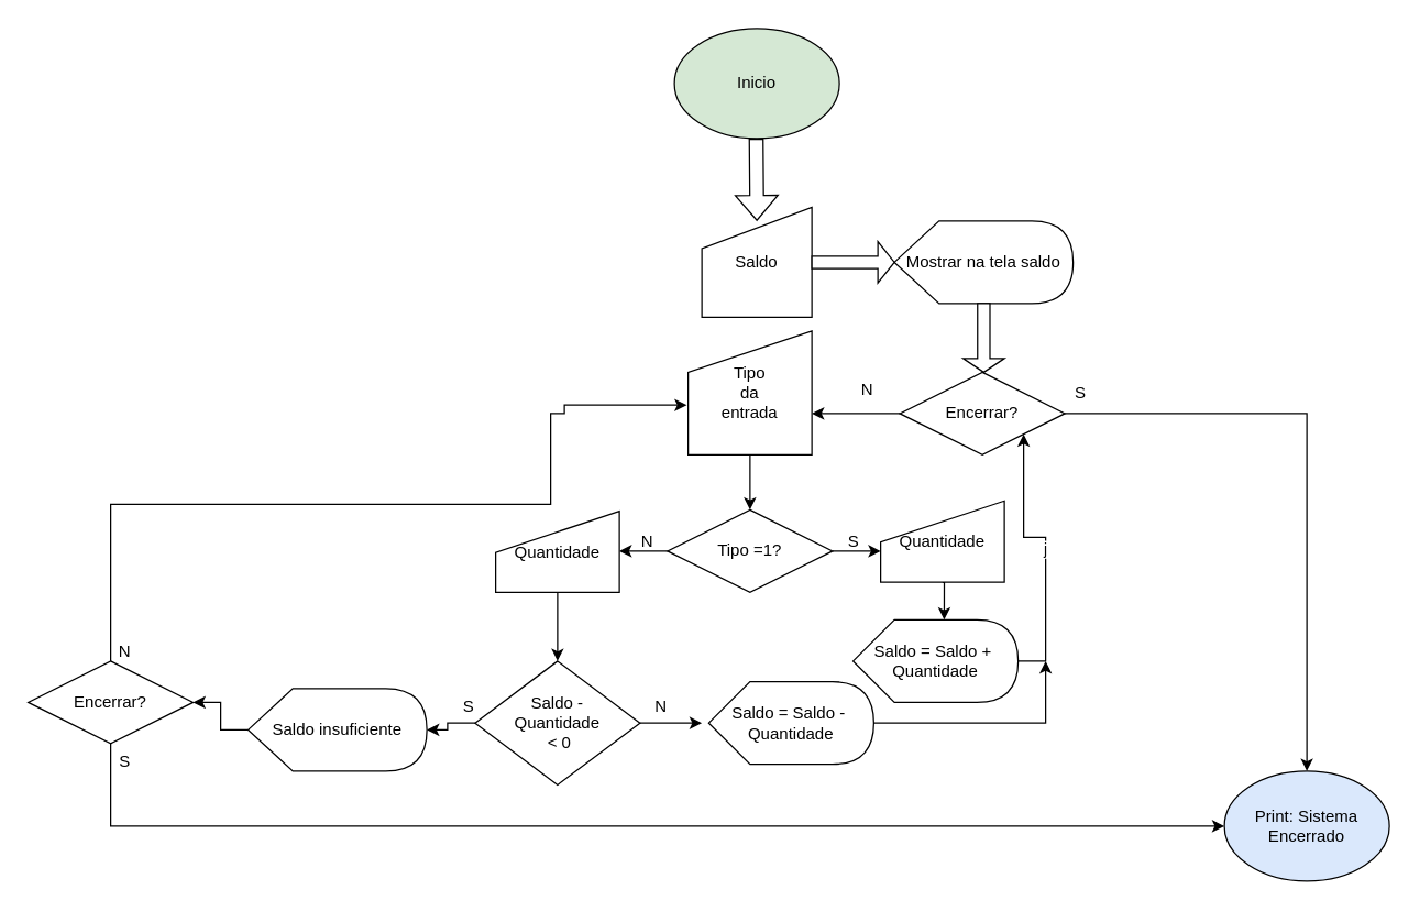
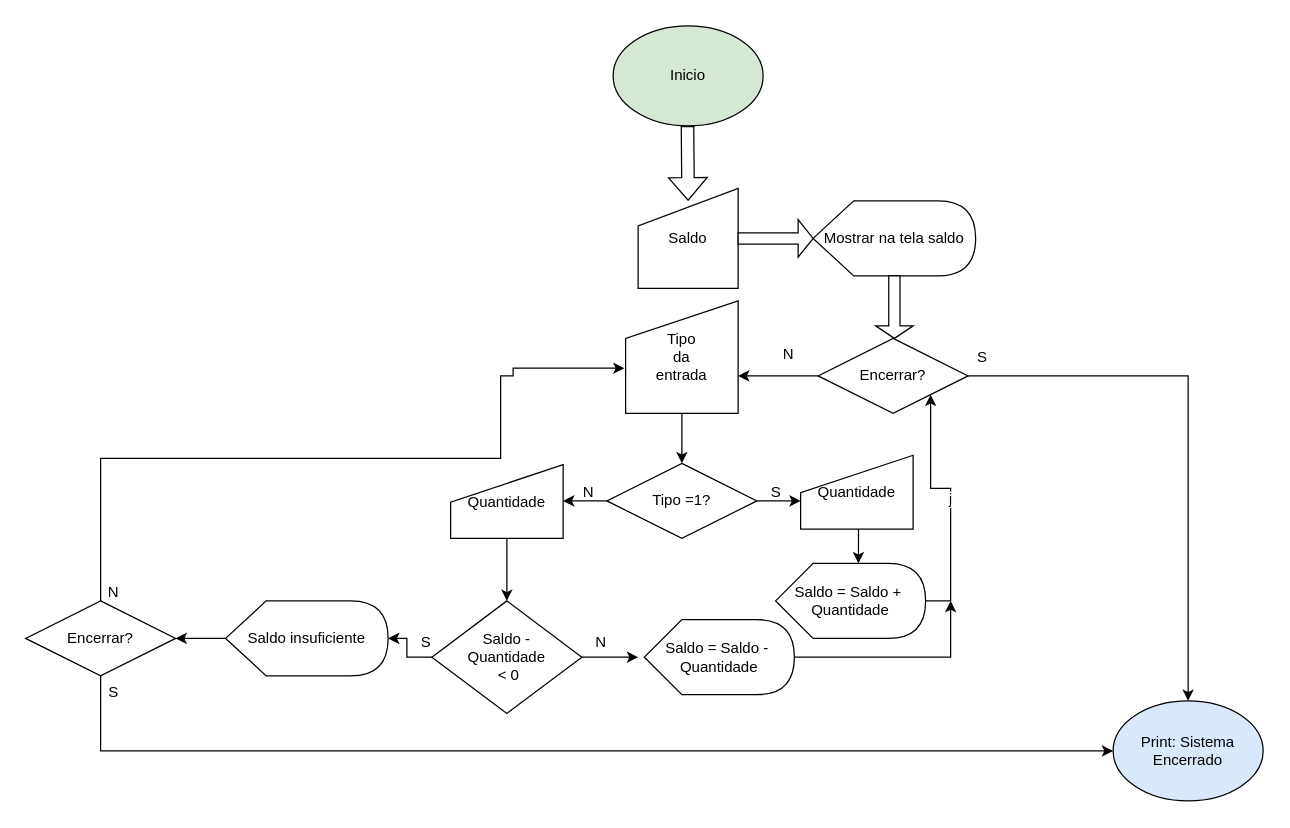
  <mxCell id="0" />
  <mxCell id="1" parent="0" />
  <mxCell id="2" value="Inicio" style="ellipse;whiteSpace=wrap;html=1;fillColor=#d5e8d4;" vertex="1" parent="1"><mxGeometry x="490" y="20" width="120" height="80" as="geometry" /></mxCell>
  <mxCell id="3" value="" style="shape=flexArrow;endArrow=classic;html=1;rounded=0;width=10;endSize=5.69;" edge="1" parent="1"><mxGeometry width="50" height="50" relative="1" as="geometry"><mxPoint x="549.5" y="100" as="sourcePoint" /><mxPoint x="550" y="160" as="targetPoint" /><Array as="points" /></mxGeometry></mxCell>
  <mxCell id="4" value="Saldo" style="shape=manualInput;whiteSpace=wrap;html=1;" vertex="1" parent="1"><mxGeometry x="510" y="150" width="80" height="80" as="geometry" /></mxCell>
  <mxCell id="5" value="Mostrar na tela saldo" style="shape=display;whiteSpace=wrap;html=1;" vertex="1" parent="1"><mxGeometry x="650" y="160" width="130" height="60" as="geometry" /></mxCell>
  <mxCell id="6" value="" style="shape=singleArrow;whiteSpace=wrap;html=1;" vertex="1" parent="1"><mxGeometry x="590" y="175" width="60" height="30" as="geometry" /></mxCell>
  <mxCell id="7" style="edgeStyle=orthogonalEdgeStyle;rounded=0;orthogonalLoop=1;jettySize=auto;html=1;exitX=1;exitY=0.5;exitDx=0;exitDy=0;" edge="1" parent="1" source="9" target="11"><mxGeometry relative="1" as="geometry"><mxPoint x="1130" y="300" as="targetPoint" /></mxGeometry></mxCell>
  <mxCell id="8" style="edgeStyle=orthogonalEdgeStyle;rounded=0;orthogonalLoop=1;jettySize=auto;html=1;exitX=0;exitY=0.5;exitDx=0;exitDy=0;" edge="1" parent="1" source="9"><mxGeometry relative="1" as="geometry"><mxPoint x="590" y="300" as="targetPoint" /></mxGeometry></mxCell>
  <mxCell id="9" value="Encerrar?&lt;br&gt;" style="shape=rhombus;perimeter=rhombusPerimeter;whiteSpace=wrap;html=1;align=center;" vertex="1" parent="1"><mxGeometry x="654" y="270" width="120" height="60" as="geometry" /></mxCell>
  <mxCell id="10" value="" style="shape=singleArrow;direction=south;whiteSpace=wrap;html=1;" vertex="1" parent="1"><mxGeometry x="700" y="220" width="30" height="50" as="geometry" /></mxCell>
  <mxCell id="11" value="Print: Sistema&lt;br&gt;Encerrado&lt;br&gt;" style="ellipse;whiteSpace=wrap;html=1;fillColor=#dae8fc;" vertex="1" parent="1"><mxGeometry x="890" y="560" width="120" height="80" as="geometry" /></mxCell>
  <mxCell id="12" value="S" style="text;html=1;align=center;verticalAlign=middle;resizable=0;points=[];autosize=1;strokeColor=none;fillColor=none;" vertex="1" parent="1"><mxGeometry x="770" y="270" width="30" height="30" as="geometry" /></mxCell>
  <mxCell id="13" value="N" style="text;html=1;align=center;verticalAlign=middle;resizable=0;points=[];autosize=1;strokeColor=none;fillColor=none;" vertex="1" parent="1"><mxGeometry x="615" y="268" width="30" height="30" as="geometry" /></mxCell>
  <mxCell id="14" style="edgeStyle=orthogonalEdgeStyle;rounded=0;orthogonalLoop=1;jettySize=auto;html=1;" edge="1" parent="1" source="15"><mxGeometry relative="1" as="geometry"><mxPoint x="545" y="370" as="targetPoint" /></mxGeometry></mxCell>
  <mxCell id="15" value="Tipo&lt;br&gt;da&lt;br&gt;entrada" style="shape=manualInput;whiteSpace=wrap;html=1;" vertex="1" parent="1"><mxGeometry x="500" y="240" width="90" height="90" as="geometry" /></mxCell>
  <mxCell id="16" style="edgeStyle=orthogonalEdgeStyle;rounded=0;orthogonalLoop=1;jettySize=auto;html=1;" edge="1" parent="1" source="18"><mxGeometry relative="1" as="geometry"><mxPoint x="640" y="400" as="targetPoint" /></mxGeometry></mxCell>
  <mxCell id="17" style="edgeStyle=orthogonalEdgeStyle;rounded=0;orthogonalLoop=1;jettySize=auto;html=1;exitX=0;exitY=0.5;exitDx=0;exitDy=0;" edge="1" parent="1" source="18"><mxGeometry relative="1" as="geometry"><mxPoint x="450" y="399.667" as="targetPoint" /></mxGeometry></mxCell>
  <mxCell id="18" value="Tipo =1?" style="shape=rhombus;perimeter=rhombusPerimeter;whiteSpace=wrap;html=1;align=center;" vertex="1" parent="1"><mxGeometry x="485" y="370" width="120" height="60" as="geometry" /></mxCell>
  <mxCell id="19" value="S" style="text;html=1;align=center;verticalAlign=middle;resizable=0;points=[];autosize=1;strokeColor=none;fillColor=none;" vertex="1" parent="1"><mxGeometry x="605" y="378" width="30" height="30" as="geometry" /></mxCell>
  <mxCell id="20" value="N&lt;br&gt;" style="text;html=1;align=center;verticalAlign=middle;resizable=0;points=[];autosize=1;strokeColor=none;fillColor=none;" vertex="1" parent="1"><mxGeometry x="455" y="378" width="30" height="30" as="geometry" /></mxCell>
  <mxCell id="21" value="j" style="edgeStyle=orthogonalEdgeStyle;rounded=0;orthogonalLoop=1;jettySize=auto;html=1;exitX=1;exitY=0.5;exitDx=0;exitDy=0;exitPerimeter=0;entryX=1;entryY=1;entryDx=0;entryDy=0;" edge="1" parent="1" source="22" target="9"><mxGeometry relative="1" as="geometry" /></mxCell>
  <mxCell id="22" value="Saldo = Saldo +&amp;nbsp;&lt;br&gt;Quantidade" style="shape=display;whiteSpace=wrap;html=1;" vertex="1" parent="1"><mxGeometry x="620" y="450" width="120" height="60" as="geometry" /></mxCell>
  <mxCell id="23" style="edgeStyle=orthogonalEdgeStyle;rounded=0;orthogonalLoop=1;jettySize=auto;html=1;exitX=0.5;exitY=1;exitDx=0;exitDy=0;entryX=0;entryY=0;entryDx=66.25;entryDy=0;entryPerimeter=0;" edge="1" parent="1" source="24" target="22"><mxGeometry relative="1" as="geometry" /></mxCell>
  <mxCell id="24" value="Quantidade" style="shape=manualInput;whiteSpace=wrap;html=1;" vertex="1" parent="1"><mxGeometry x="640" y="363.5" width="90" height="59" as="geometry" /></mxCell>
  <mxCell id="25" style="edgeStyle=orthogonalEdgeStyle;rounded=0;orthogonalLoop=1;jettySize=auto;html=1;exitX=0.5;exitY=1;exitDx=0;exitDy=0;" edge="1" parent="1" source="24" target="24"><mxGeometry relative="1" as="geometry" /></mxCell>
  <mxCell id="26" style="edgeStyle=orthogonalEdgeStyle;rounded=0;orthogonalLoop=1;jettySize=auto;html=1;exitX=0.5;exitY=1;exitDx=0;exitDy=0;entryX=0.5;entryY=0;entryDx=0;entryDy=0;" edge="1" parent="1" source="27" target="30"><mxGeometry relative="1" as="geometry" /></mxCell>
  <mxCell id="27" value="Quantidade" style="shape=manualInput;whiteSpace=wrap;html=1;" vertex="1" parent="1"><mxGeometry y="371" width="90" height="59" as="geometry" x="360" /></mxCell>
  <mxCell id="28" style="edgeStyle=orthogonalEdgeStyle;rounded=0;orthogonalLoop=1;jettySize=auto;html=1;exitX=0;exitY=0.5;exitDx=0;exitDy=0;" edge="1" parent="1" source="30" target="32"><mxGeometry relative="1" as="geometry" /></mxCell>
  <mxCell id="29" style="edgeStyle=orthogonalEdgeStyle;rounded=0;orthogonalLoop=1;jettySize=auto;html=1;" edge="1" parent="1" source="30"><mxGeometry relative="1" as="geometry"><mxPoint x="510" y="525" as="targetPoint" /></mxGeometry></mxCell>
  <mxCell id="30" value="Saldo -&lt;br&gt;Quantidade&lt;br&gt;&amp;nbsp;&amp;lt; 0" style="shape=rhombus;perimeter=rhombusPerimeter;whiteSpace=wrap;html=1;align=center;" vertex="1" parent="1"><mxGeometry x="345" y="480" width="120" height="90" as="geometry" /></mxCell>
  <mxCell id="31" style="edgeStyle=orthogonalEdgeStyle;rounded=0;orthogonalLoop=1;jettySize=auto;html=1;exitX=0;exitY=0.5;exitDx=0;exitDy=0;exitPerimeter=0;entryX=1;entryY=0.5;entryDx=0;entryDy=0;" edge="1" parent="1" source="32" target="35"><mxGeometry relative="1" as="geometry" /></mxCell>
- <mxCell id="32" value="Saldo insuficiente" style="shape=display;whiteSpace=wrap;html=1;" vertex="1" parent="1"><mxGeometry x="180" y="500" width="130" height="60" as="geometry" /></mxCell>
+ <mxCell id="32" value="Saldo insuficiente" style="shape=display;whiteSpace=wrap;html=1;" vertex="1" parent="1"><mxGeometry x="180" y="480" width="130" height="60" as="geometry" /></mxCell>
  <mxCell id="33" style="edgeStyle=orthogonalEdgeStyle;rounded=0;orthogonalLoop=1;jettySize=auto;html=1;exitX=0.5;exitY=0;exitDx=0;exitDy=0;entryX=-0.01;entryY=0.598;entryDx=0;entryDy=0;entryPerimeter=0;" edge="1" parent="1" source="35" target="15"><mxGeometry relative="1" as="geometry"><mxPoint x="410" y="240" as="targetPoint" /><Array as="points"><mxPoint x="80" y="366" /><mxPoint x="400" y="366" /><mxPoint x="400" y="300" /><mxPoint x="410" y="300" /><mxPoint x="410" y="294" /></Array></mxGeometry></mxCell>
  <mxCell id="34" style="edgeStyle=orthogonalEdgeStyle;rounded=0;orthogonalLoop=1;jettySize=auto;html=1;entryX=0;entryY=0.5;entryDx=0;entryDy=0;" edge="1" parent="1" source="35" target="11"><mxGeometry relative="1" as="geometry"><mxPoint x="80" y="710" as="targetPoint" /><Array as="points"><mxPoint x="80" y="600" /></Array></mxGeometry></mxCell>
  <mxCell id="35" value="Encerrar?&lt;br&gt;" style="shape=rhombus;perimeter=rhombusPerimeter;whiteSpace=wrap;html=1;align=center;" vertex="1" parent="1"><mxGeometry x="20" y="480" width="120" height="60" as="geometry" /></mxCell>
  <mxCell id="36" value="N&lt;br&gt;" style="text;html=1;align=center;verticalAlign=middle;resizable=0;points=[];autosize=1;strokeColor=none;fillColor=none;" vertex="1" parent="1"><mxGeometry x="75" y="458" width="30" height="30" as="geometry" /></mxCell>
  <mxCell id="37" value="S&lt;br&gt;" style="text;html=1;align=center;verticalAlign=middle;resizable=0;points=[];autosize=1;strokeColor=none;fillColor=none;" vertex="1" parent="1"><mxGeometry x="75" y="538" width="30" height="30" as="geometry" /></mxCell>
  <mxCell id="38" value="" style="edgeStyle=orthogonalEdgeStyle;rounded=0;orthogonalLoop=1;jettySize=auto;html=1;exitX=1;exitY=0.5;exitDx=0;exitDy=0;exitPerimeter=0;" edge="1" parent="1" source="39"><mxGeometry x="-0.003" relative="1" as="geometry"><mxPoint x="760" y="480" as="targetPoint" /><Array as="points"><mxPoint x="760" y="525" /><mxPoint x="760" y="525" /></Array><mxPoint as="offset" /></mxGeometry></mxCell>
  <mxCell id="39" value="Saldo = Saldo -&amp;nbsp;&lt;br&gt;Quantidade" style="shape=display;whiteSpace=wrap;html=1;" vertex="1" parent="1"><mxGeometry x="515" y="495" width="120" height="60" as="geometry" /></mxCell>
  <mxCell id="40" value="S&lt;br&gt;" style="text;html=1;align=center;verticalAlign=middle;resizable=0;points=[];autosize=1;strokeColor=none;fillColor=none;" vertex="1" parent="1"><mxGeometry x="325" y="498" width="30" height="30" as="geometry" /></mxCell>
  <mxCell id="41" value="N" style="text;html=1;align=center;verticalAlign=middle;resizable=0;points=[];autosize=1;strokeColor=none;fillColor=none;" vertex="1" parent="1"><mxGeometry x="465" y="498" width="30" height="30" as="geometry" /></mxCell>
